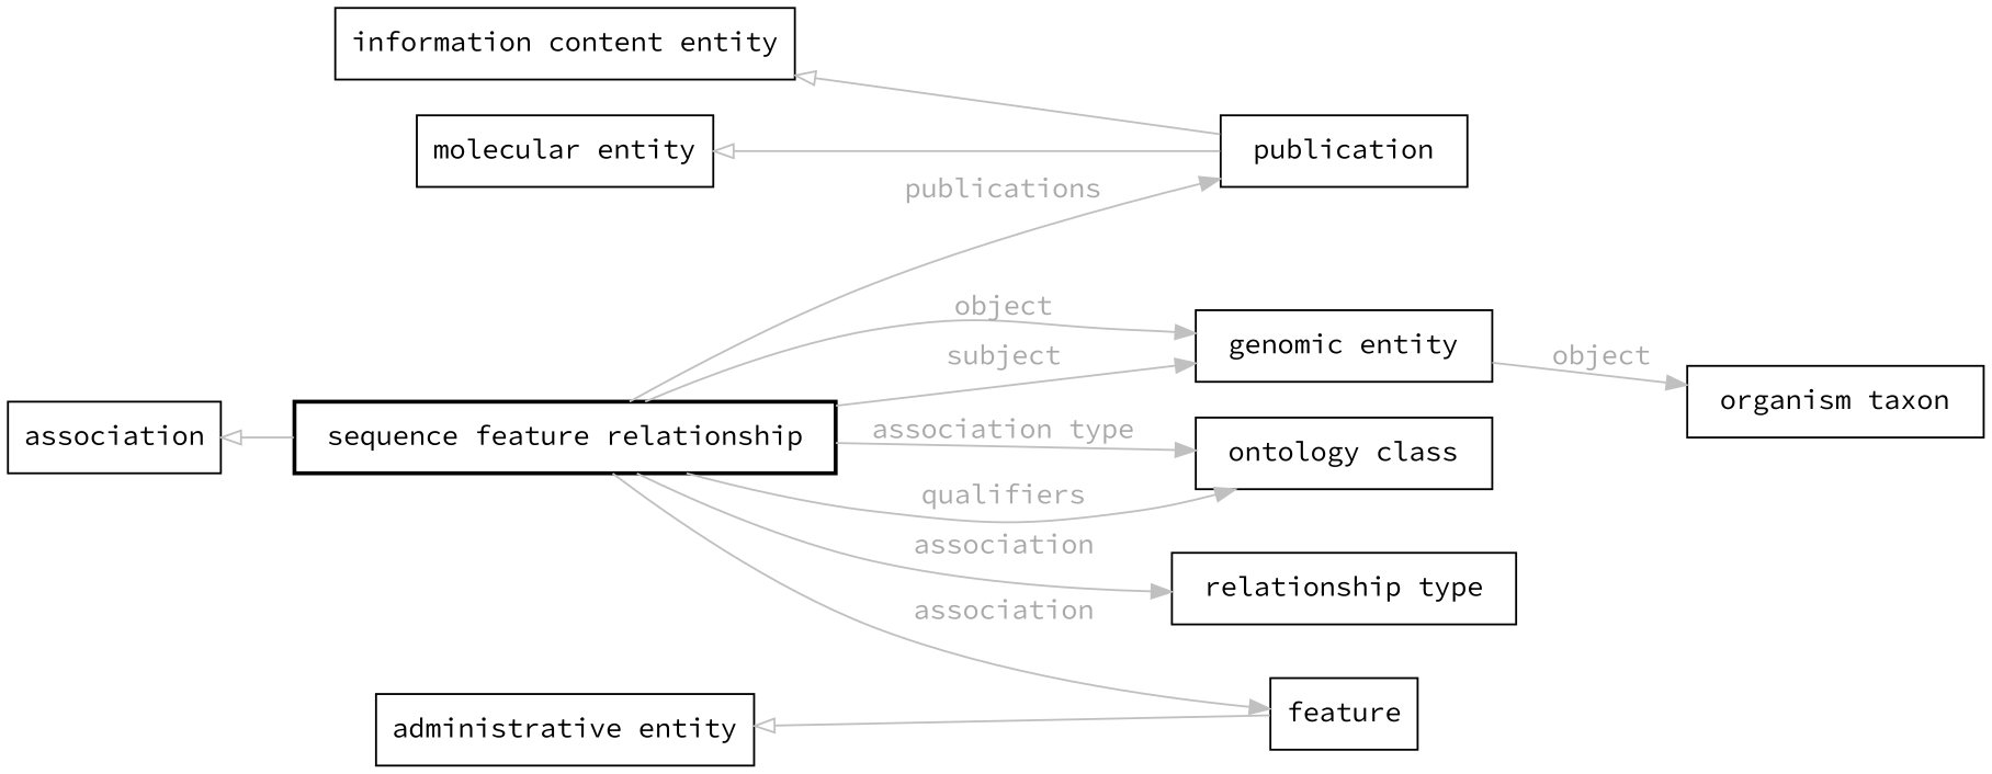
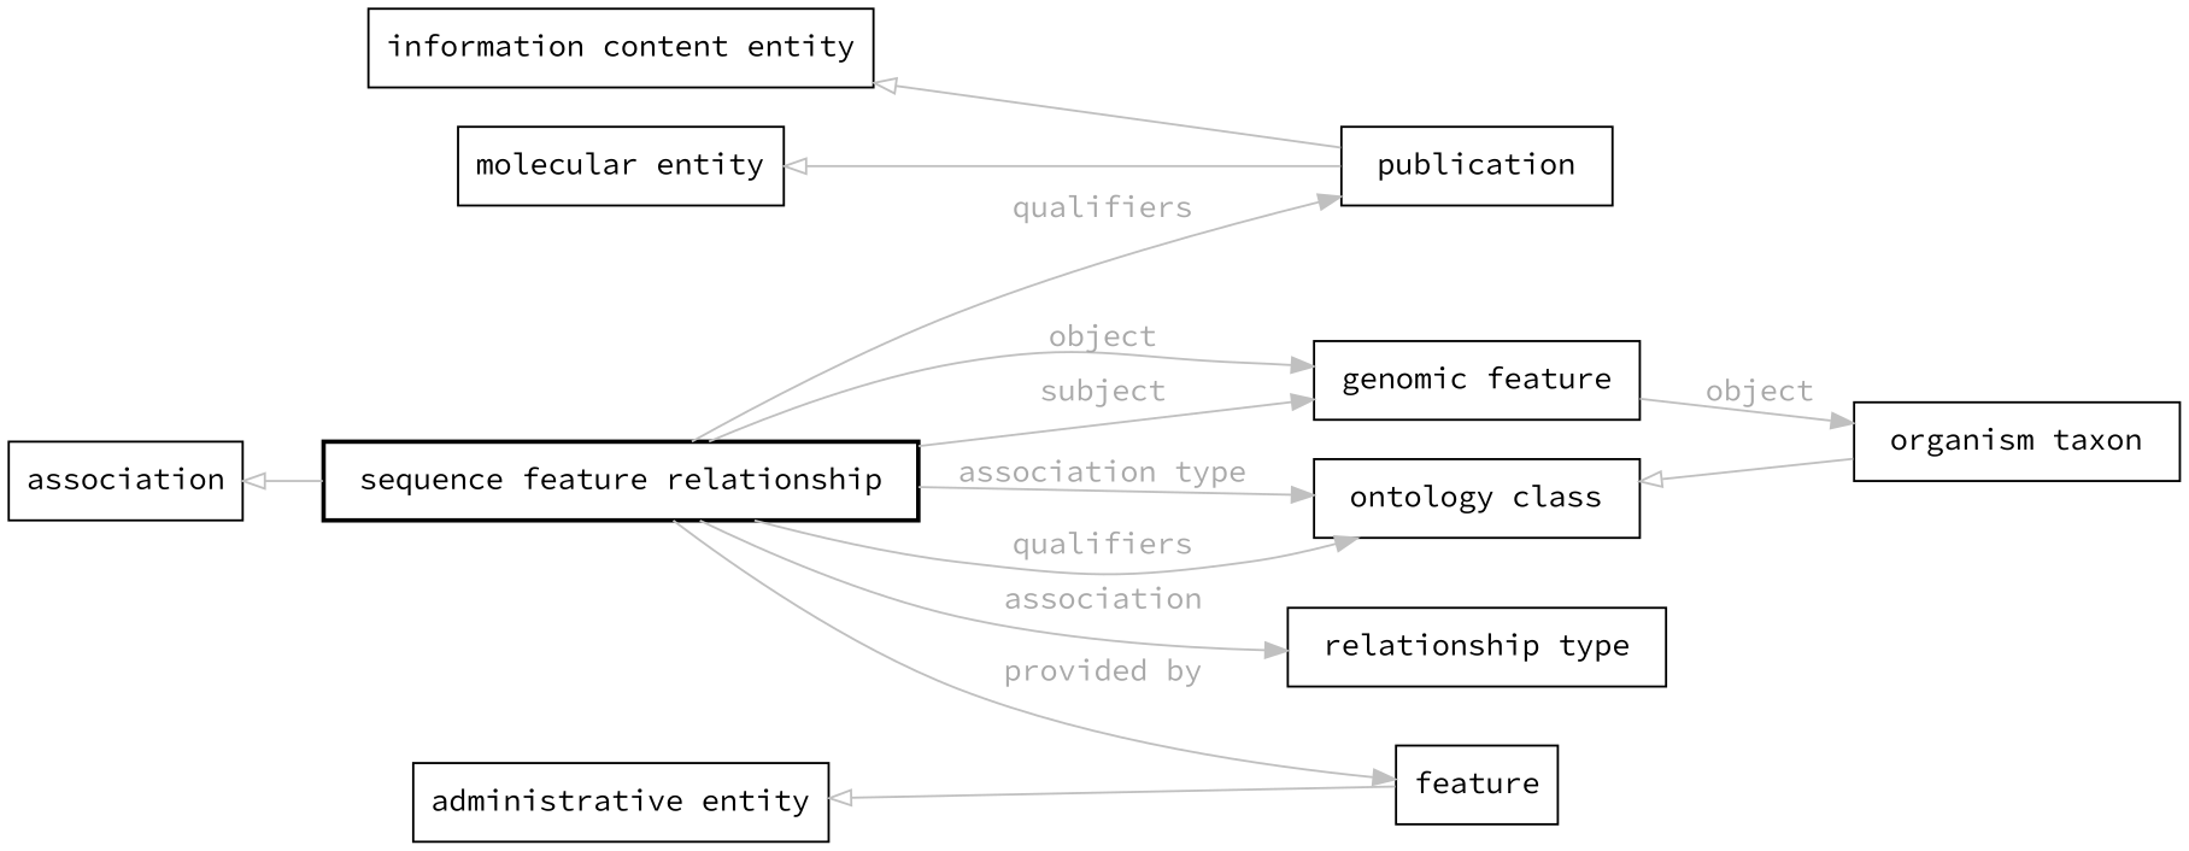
  digraph {
    fontname="Source Code Pro"
    fontsize=32
    penwidth=5
    rankdir=LR
    node [color=black fontname="Source Code Pro" shape=rectangle style=solid]
    edge [color=gray fontcolor=darkgray fontname="Source Code Pro"]
    n1 [label=" sequence feature relationship " style=bold]
    n2 [label=feature]
    n3 [label=" publication "]
    n4 [label=" ontology class "]
-   n5 [label=" genomic entity "]
+   n5 [label="genomic feature"]
    n6 [label=" relationship type "]
    n7 [label=" organism taxon "]
    association [style=""]
    "administrative entity" [style=""]
    "information content entity" [style=""]
    "molecular entity" [style=""]
-   n1 -> n2 [label=association]
-   n1 -> n3 [label=publications]
+   n1 -> n2 [label="provided by"]
+   n1 -> n3 [label=qualifiers]
    n1 -> n4 [label=qualifiers]
    n1 -> n4 [label="association type"]
    n1 -> n5 [label=object]
    n1 -> n5 [label=subject]
    n1 -> n6 [label=association]
+   n4 -> n7 [arrowtail=onormal dir=back]
    n5 -> n7 [label=object]
    association -> n1 [arrowtail=onormal dir=back]
    "administrative entity" -> n2 [arrowtail=onormal dir=back]
    "information content entity" -> n3 [arrowtail=onormal dir=back]
    "molecular entity" -> n3 [arrowtail=onormal dir=back]
  }
